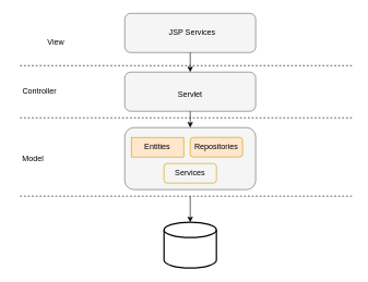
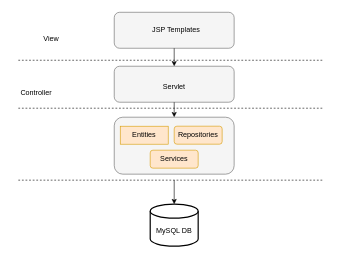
  <mxCell id="0" />
  <mxCell id="1" parent="0" />
  <mxCell id="2" value="" style="endArrow=none;dashed=1;html=1;rounded=0;" edge="1" parent="1"><mxGeometry width="50" height="50" relative="1" as="geometry"><mxPoint x="30" y="100" as="sourcePoint" /><mxPoint x="540" y="100" as="targetPoint" /></mxGeometry></mxCell>
  <mxCell id="3" value="" style="endArrow=none;dashed=1;html=1;rounded=0;" edge="1" parent="1"><mxGeometry width="50" height="50" relative="1" as="geometry"><mxPoint x="30" y="180" as="sourcePoint" /><mxPoint x="540" y="180" as="targetPoint" /></mxGeometry></mxCell>
  <mxCell id="4" value="" style="endArrow=none;dashed=1;html=1;rounded=0;" edge="1" parent="1"><mxGeometry width="50" height="50" relative="1" as="geometry"><mxPoint x="30" y="300" as="sourcePoint" /><mxPoint x="540" y="300" as="targetPoint" /></mxGeometry></mxCell>
  <mxCell id="5" value="View" style="text;html=1;strokeColor=none;fillColor=none;align=center;verticalAlign=middle;whiteSpace=wrap;rounded=0;" vertex="1" parent="1"><mxGeometry x="55" y="50" width="60" height="30" as="geometry" /></mxCell>
- <mxCell id="6" value="Controller" style="text;html=1;strokeColor=none;fillColor=none;align=center;verticalAlign=middle;whiteSpace=wrap;rounded=0;" vertex="1" parent="1"><mxGeometry x="30" y="125" width="60" height="30" as="geometry" /></mxCell>
- <mxCell id="7" value="Model" style="text;html=1;strokeColor=none;fillColor=none;align=center;verticalAlign=middle;whiteSpace=wrap;rounded=0;" vertex="1" parent="1"><mxGeometry x="20" y="227.5" width="60" height="30" as="geometry" /></mxCell>
+ <mxCell id="6" value="Controller" style="text;html=1;strokeColor=none;fillColor=none;align=center;verticalAlign=middle;whiteSpace=wrap;rounded=0;" vertex="1" parent="1"><mxGeometry x="30" y="140" width="60" height="30" as="geometry" /></mxCell>
  <mxCell id="8" value="" style="rounded=1;whiteSpace=wrap;html=1;fillColor=#f5f5f5;fontColor=#333333;strokeColor=#666666;" vertex="1" parent="1"><mxGeometry x="190" y="20" width="200" height="60" as="geometry" /></mxCell>
  <mxCell id="9" value="" style="rounded=1;whiteSpace=wrap;html=1;fillColor=#f5f5f5;fontColor=#333333;strokeColor=#666666;" vertex="1" parent="1"><mxGeometry x="190" y="110" width="200" height="60" as="geometry" /></mxCell>
  <mxCell id="10" value="" style="rounded=1;whiteSpace=wrap;html=1;fillColor=#f5f5f5;fontColor=#333333;strokeColor=#666666;" vertex="1" parent="1"><mxGeometry x="190" y="195" width="200" height="95" as="geometry" /></mxCell>
- <mxCell id="11" value="JSP Services&amp;nbsp;" style="text;html=1;strokeColor=none;fillColor=none;align=center;verticalAlign=middle;whiteSpace=wrap;rounded=0;" vertex="1" parent="1"><mxGeometry x="210" y="35" width="170" height="30" as="geometry" /></mxCell>
+ <mxCell id="11" value="JSP Templates&amp;nbsp;" style="text;html=1;strokeColor=none;fillColor=none;align=center;verticalAlign=middle;whiteSpace=wrap;rounded=0;" vertex="1" parent="1"><mxGeometry x="210" y="35" width="170" height="30" as="geometry" /></mxCell>
  <mxCell id="12" value="Servlet" style="text;html=1;strokeColor=none;fillColor=none;align=center;verticalAlign=middle;whiteSpace=wrap;rounded=0;" vertex="1" parent="1"><mxGeometry x="260" y="130" width="60" height="30" as="geometry" /></mxCell>
  <mxCell id="13" value="Repositories" style="rounded=1;whiteSpace=wrap;html=1;fillColor=#ffe6cc;strokeColor=#d79b00;" vertex="1" parent="1"><mxGeometry x="290" y="210" width="80" height="30" as="geometry" /></mxCell>
- <mxCell id="14" value="Services" style="rounded=1;whiteSpace=wrap;html=1;fillColor=#f5f5f5;strokeColor=#d79b00;" vertex="1" parent="1"><mxGeometry x="250" y="250" width="80" height="30" as="geometry" /></mxCell>
+ <mxCell id="14" value="Services" style="rounded=1;whiteSpace=wrap;html=1;fillColor=#ffe6cc;strokeColor=#d79b00;" vertex="1" parent="1"><mxGeometry x="250" y="250" width="80" height="30" as="geometry" /></mxCell>
  <mxCell id="15" value="Entities" style="whiteSpace=wrap;html=1;fillColor=#ffe6cc;strokeColor=#d79b00;rounded=0;" vertex="1" parent="1"><mxGeometry x="200" y="210" width="80" height="30" as="geometry" /></mxCell>
  <mxCell id="16" value="" style="strokeWidth=2;html=1;shape=mxgraph.flowchart.database;whiteSpace=wrap;" vertex="1" parent="1"><mxGeometry x="250" y="340" width="80" height="70" as="geometry" /></mxCell>
+ <mxCell id="17" value="MySQL DB" style="text;html=1;strokeColor=none;fillColor=none;align=center;verticalAlign=middle;whiteSpace=wrap;rounded=0;" vertex="1" parent="1"><mxGeometry x="250" y="370" width="80" height="30" as="geometry" /></mxCell>
  <mxCell id="18" value="" style="endArrow=classic;html=1;rounded=0;exitX=0.5;exitY=1;exitDx=0;exitDy=0;entryX=0.5;entryY=0;entryDx=0;entryDy=0;" edge="1" parent="1" source="8" target="9"><mxGeometry width="50" height="50" relative="1" as="geometry"><mxPoint x="310" y="120" as="sourcePoint" /><mxPoint x="360" y="70" as="targetPoint" /></mxGeometry></mxCell>
  <mxCell id="19" value="" style="endArrow=classic;html=1;rounded=0;entryX=0.5;entryY=0;entryDx=0;entryDy=0;" edge="1" parent="1" target="10"><mxGeometry width="50" height="50" relative="1" as="geometry"><mxPoint x="290" y="170" as="sourcePoint" /><mxPoint x="300" y="120" as="targetPoint" /></mxGeometry></mxCell>
  <mxCell id="20" value="" style="endArrow=classic;html=1;rounded=0;entryX=0.5;entryY=0;entryDx=0;entryDy=0;entryPerimeter=0;" edge="1" parent="1" target="16"><mxGeometry width="50" height="50" relative="1" as="geometry"><mxPoint x="290" y="300" as="sourcePoint" /><mxPoint x="300" y="205" as="targetPoint" /></mxGeometry></mxCell>
